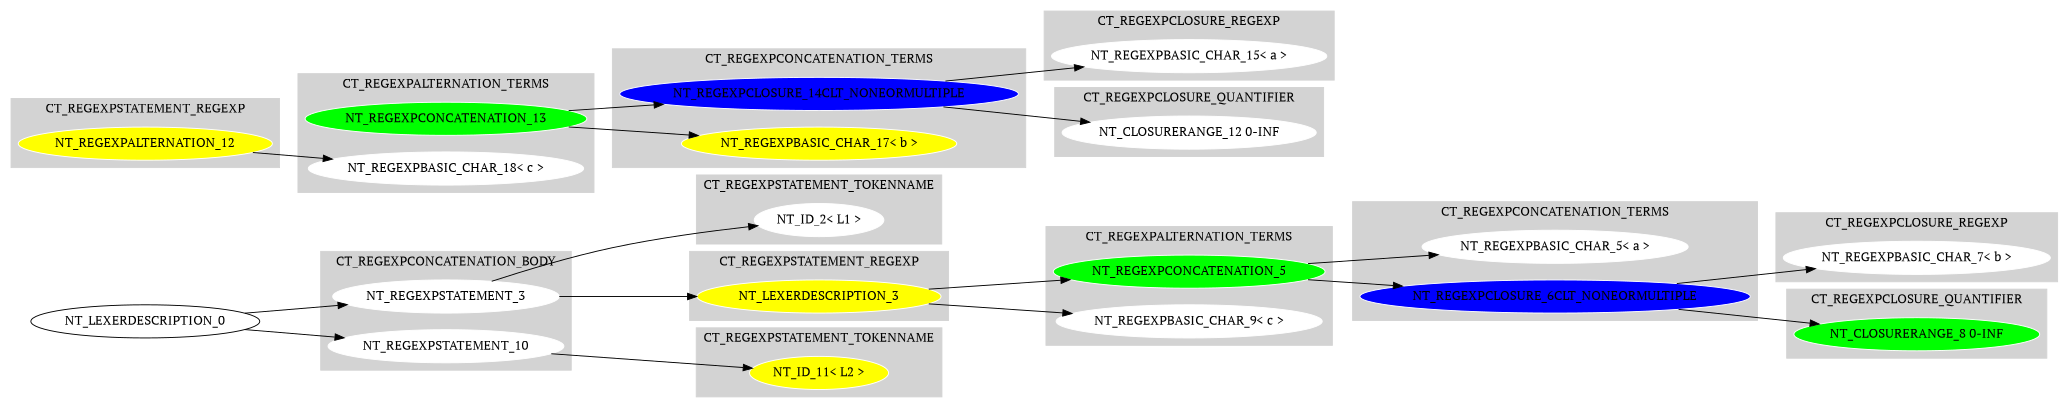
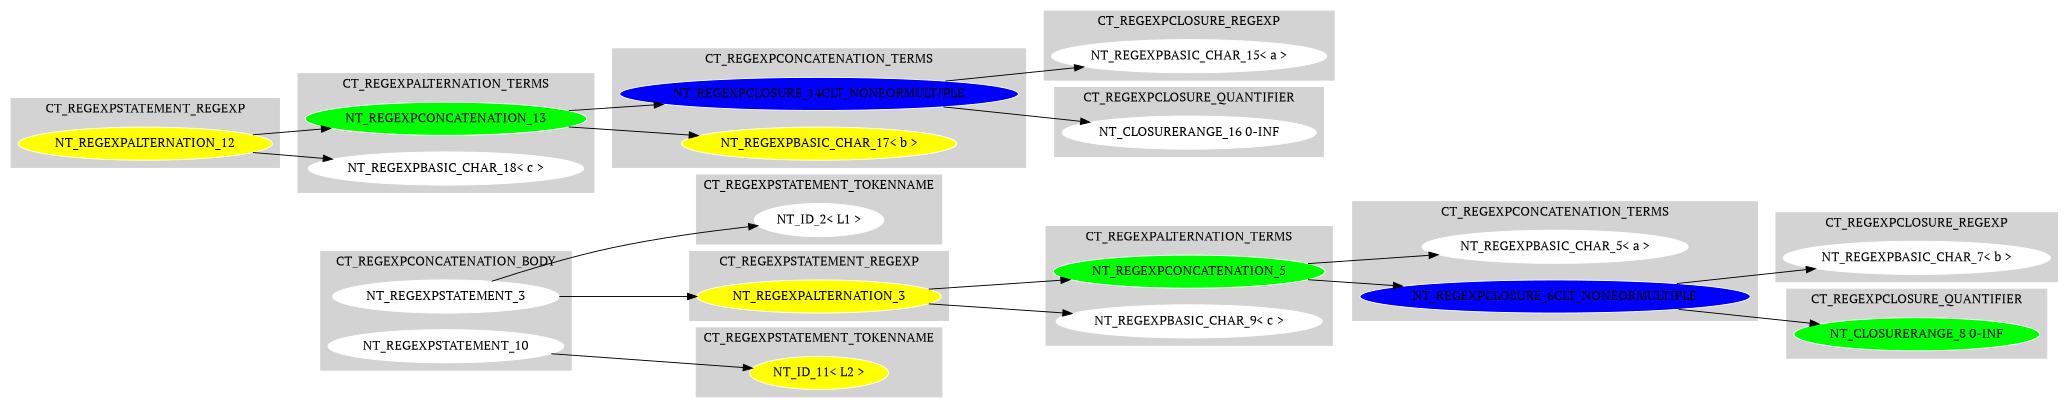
  digraph {
    fontname="PT Serif"
    rankdir=LR
    node [color=white fontname="PT Serif" style=filled]
    edge [fontname="PT Serif"]
    n1 [label=NT_REGEXPSTATEMENT_3]
    NT_REGEXPSTATEMENT_10
    "NT_ID_2< L1 >"
    "NT_REGEXPBASIC_CHAR_5< a >"
    NT_REGEXPCLOSURE_6CLT_NONEORMULTIPLE [fillcolor=blue]
-   NT_REGEXPALTERNATION_3 [fillcolor=yellow label=NT_LEXERDESCRIPTION_3]
+   NT_REGEXPALTERNATION_3 [fillcolor=yellow]
    n7 [fillcolor=green label=NT_REGEXPCONCATENATION_5]
    "NT_REGEXPBASIC_CHAR_9< c >"
    "NT_REGEXPBASIC_CHAR_7< b >"
    "NT_CLOSURERANGE_8 0-INF" [fillcolor=green]
    "NT_ID_11< L2 >" [fillcolor=yellow]
    NT_REGEXPALTERNATION_12 [fillcolor=yellow]
    NT_REGEXPCONCATENATION_13 [fillcolor=green]
    "NT_REGEXPBASIC_CHAR_18< c >"
    NT_REGEXPCLOSURE_14CLT_NONEORMULTIPLE [fillcolor=blue]
    "NT_REGEXPBASIC_CHAR_17< b >" [fillcolor=yellow]
    "NT_REGEXPBASIC_CHAR_15< a >"
-   "NT_CLOSURERANGE_16 0-INF" [label="NT_CLOSURERANGE_12 0-INF"]
-   NT_LEXERDESCRIPTION_0 [color="" style=""]
+   "NT_CLOSURERANGE_16 0-INF"
    subgraph cluster_1 {
      color=lightgrey
      label=CT_REGEXPCONCATENATION_BODY
      style=filled
      n1
      NT_REGEXPSTATEMENT_10
    }
    subgraph cluster_2 {
      color=lightgrey
      label=CT_REGEXPSTATEMENT_TOKENNAME
      style=filled
      "NT_ID_2< L1 >"
    }
    subgraph cluster_3 {
      color=lightgrey
      label=CT_REGEXPCONCATENATION_TERMS
      style=filled
      "NT_REGEXPBASIC_CHAR_5< a >"
      NT_REGEXPCLOSURE_6CLT_NONEORMULTIPLE
    }
    subgraph cluster_4 {
      color=lightgrey
      label=CT_REGEXPSTATEMENT_REGEXP
      style=filled
      NT_REGEXPALTERNATION_3
    }
    subgraph cluster_5 {
      color=lightgrey
      label=CT_REGEXPSTATEMENT_TOKENNAME
      style=filled
    }
    subgraph cluster_6 {
      color=lightgrey
      label=CT_REGEXPALTERNATION_TERMS
      style=filled
      n7
      "NT_REGEXPBASIC_CHAR_9< c >"
    }
    subgraph cluster_7 {
      color=lightgrey
      label=CT_REGEXPCLOSURE_REGEXP
      style=filled
      "NT_REGEXPBASIC_CHAR_7< b >"
    }
    subgraph cluster_8 {
      color=lightgrey
      label=CT_REGEXPCLOSURE_QUANTIFIER
      style=filled
      "NT_CLOSURERANGE_8 0-INF"
    }
    subgraph cluster_9 {
      color=lightgrey
      label=CT_REGEXPSTATEMENT_TOKENNAME
      style=filled
      "NT_ID_11< L2 >"
    }
    subgraph cluster_10 {
      color=lightgrey
      label=CT_REGEXPSTATEMENT_REGEXP
      style=filled
      NT_REGEXPALTERNATION_12
    }
    subgraph cluster_11 {
      color=lightgrey
      label=CT_REGEXPSTATEMENT_TOKENNAME
      style=filled
    }
    subgraph cluster_12 {
      color=lightgrey
      label=CT_REGEXPALTERNATION_TERMS
      style=filled
      NT_REGEXPCONCATENATION_13
      "NT_REGEXPBASIC_CHAR_18< c >"
    }
    subgraph cluster_13 {
      color=lightgrey
      label=CT_REGEXPCONCATENATION_TERMS
      style=filled
      NT_REGEXPCLOSURE_14CLT_NONEORMULTIPLE
      "NT_REGEXPBASIC_CHAR_17< b >"
    }
    subgraph cluster_14 {
      color=lightgrey
      label=CT_REGEXPCLOSURE_REGEXP
      style=filled
      "NT_REGEXPBASIC_CHAR_15< a >"
    }
    subgraph cluster_15 {
      color=lightgrey
      label=CT_REGEXPCLOSURE_QUANTIFIER
      style=filled
      "NT_CLOSURERANGE_16 0-INF"
    }
    n1 -> "NT_ID_2< L1 >"
    n1 -> NT_REGEXPALTERNATION_3
    NT_REGEXPSTATEMENT_10 -> "NT_ID_11< L2 >"
    NT_REGEXPCLOSURE_6CLT_NONEORMULTIPLE -> "NT_REGEXPBASIC_CHAR_7< b >"
    NT_REGEXPCLOSURE_6CLT_NONEORMULTIPLE -> "NT_CLOSURERANGE_8 0-INF"
    NT_REGEXPALTERNATION_3 -> n7
    NT_REGEXPALTERNATION_3 -> "NT_REGEXPBASIC_CHAR_9< c >"
    n7 -> "NT_REGEXPBASIC_CHAR_5< a >"
    n7 -> NT_REGEXPCLOSURE_6CLT_NONEORMULTIPLE
+   NT_REGEXPALTERNATION_12 -> NT_REGEXPCONCATENATION_13
    NT_REGEXPALTERNATION_12 -> "NT_REGEXPBASIC_CHAR_18< c >"
    NT_REGEXPCONCATENATION_13 -> NT_REGEXPCLOSURE_14CLT_NONEORMULTIPLE
    NT_REGEXPCONCATENATION_13 -> "NT_REGEXPBASIC_CHAR_17< b >"
    NT_REGEXPCLOSURE_14CLT_NONEORMULTIPLE -> "NT_REGEXPBASIC_CHAR_15< a >"
    NT_REGEXPCLOSURE_14CLT_NONEORMULTIPLE -> "NT_CLOSURERANGE_16 0-INF"
-   NT_LEXERDESCRIPTION_0 -> n1
-   NT_LEXERDESCRIPTION_0 -> NT_REGEXPSTATEMENT_10
  }
